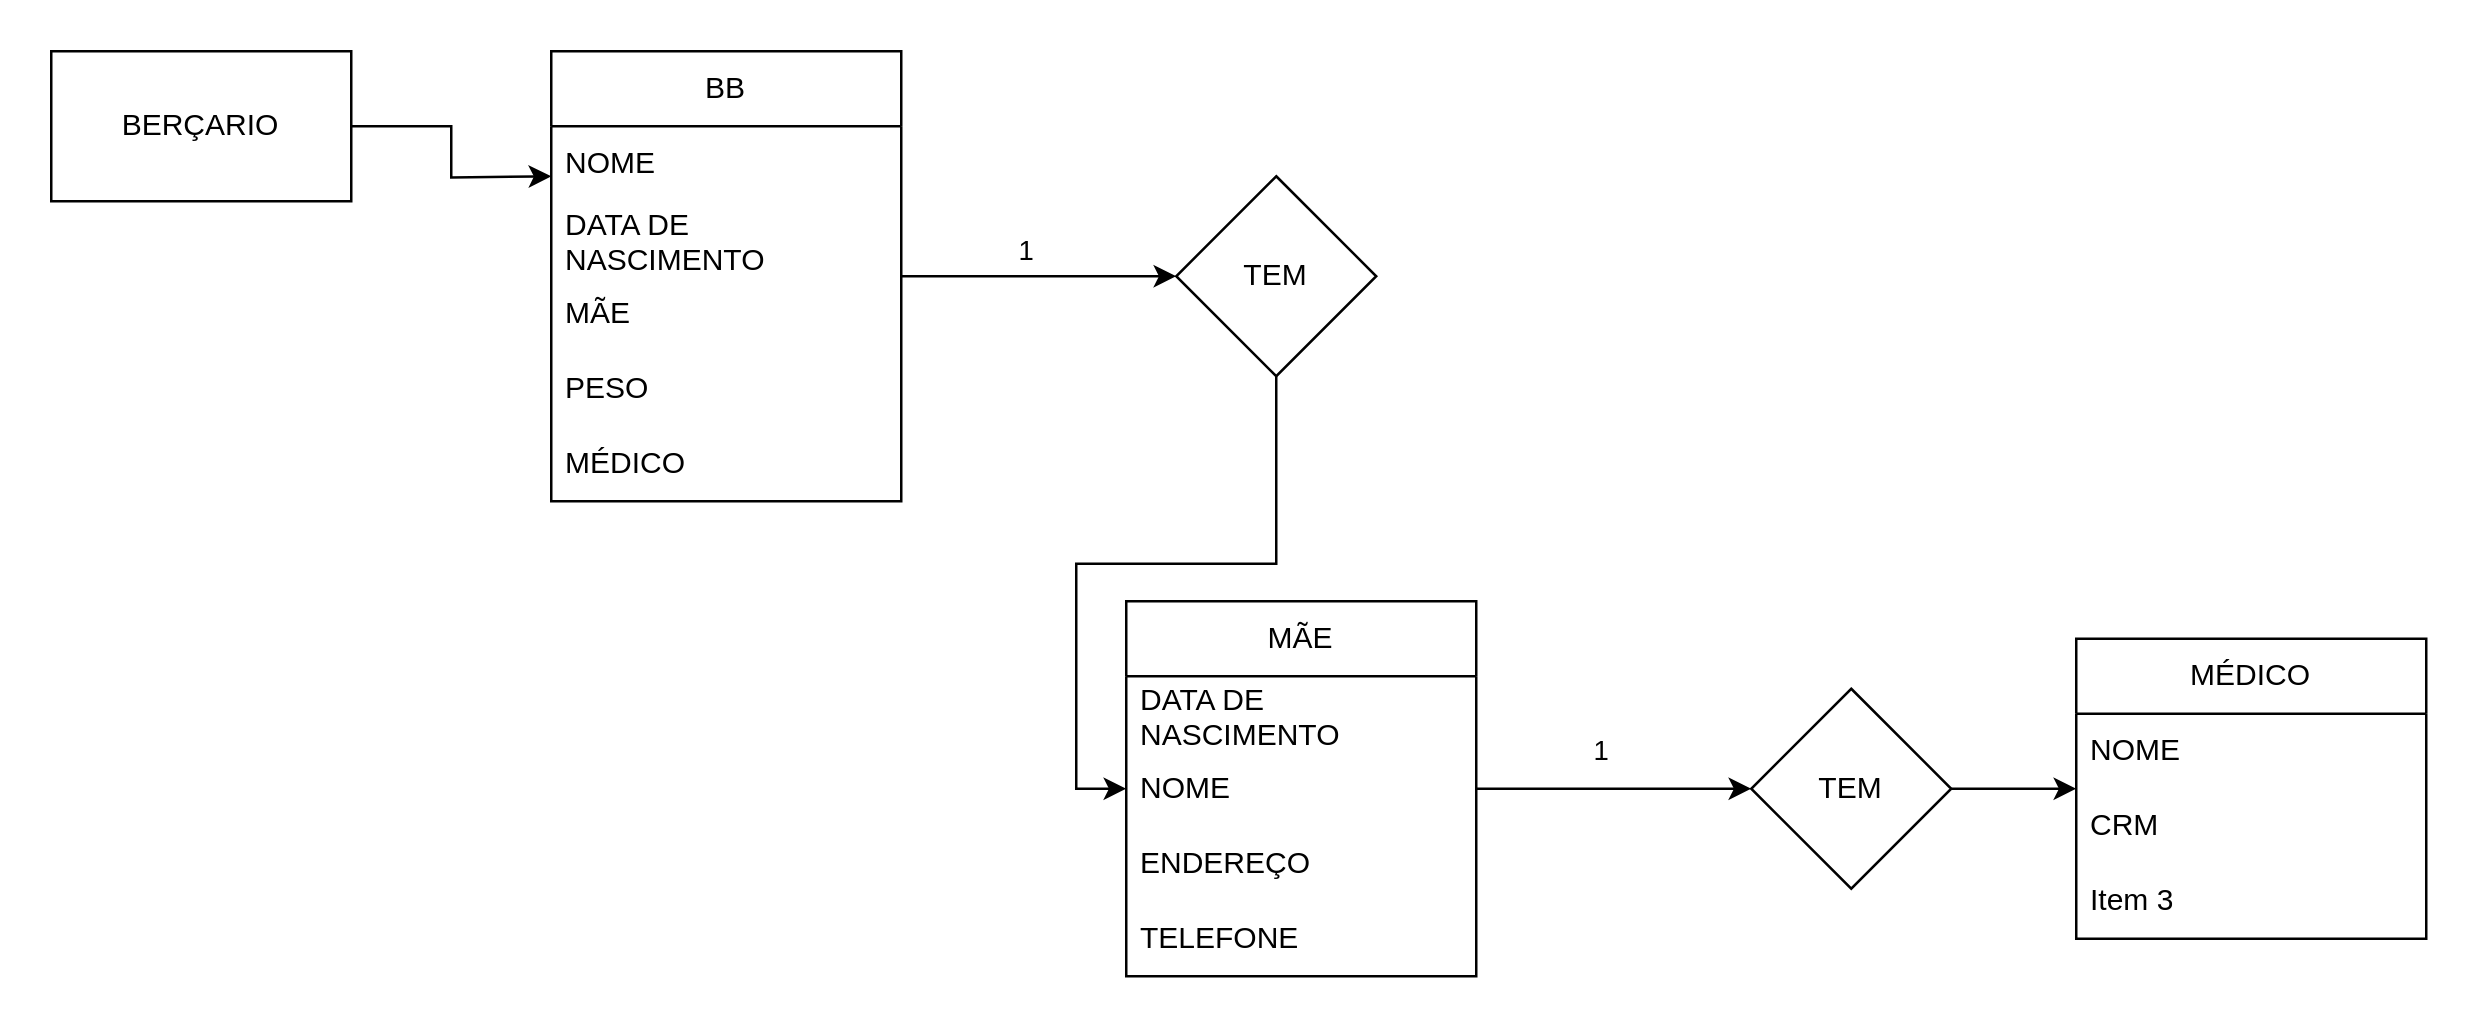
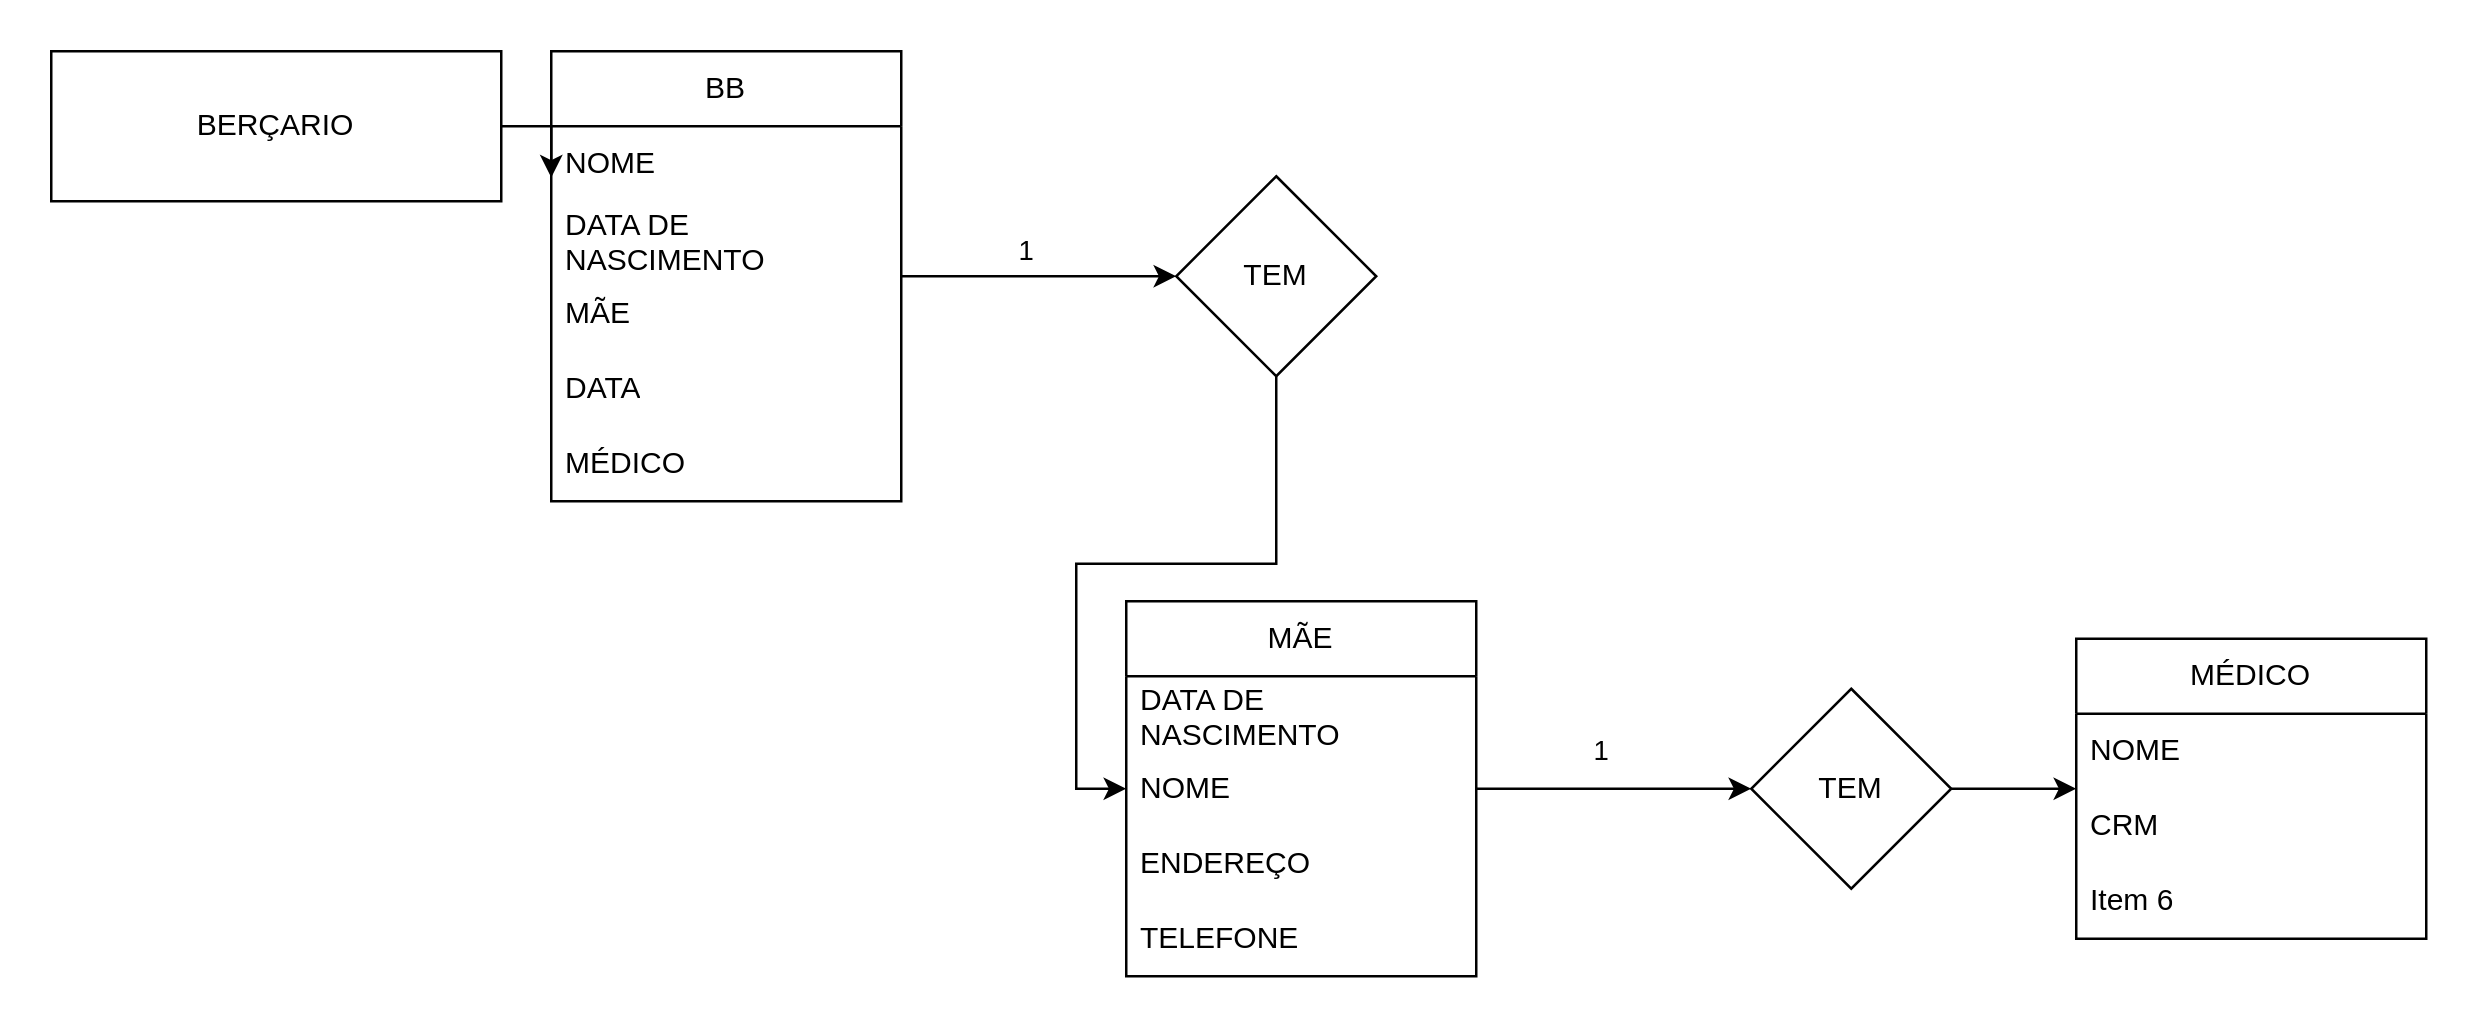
  <mxCell id="0" />
  <mxCell id="1" parent="0" />
  <mxCell id="2" value="" style="edgeStyle=orthogonalEdgeStyle;rounded=0;orthogonalLoop=1;jettySize=auto;html=1;" edge="1" parent="1" source="3"><mxGeometry relative="1" as="geometry"><mxPoint x="220" y="70" as="targetPoint" /></mxGeometry></mxCell>
- <mxCell id="3" value="BERÇARIO" style="rounded=0;whiteSpace=wrap;html=1;" vertex="1" parent="1"><mxGeometry x="20" y="20" width="120" height="60" as="geometry" /></mxCell>
+ <mxCell id="3" value="BERÇARIO" style="rounded=0;whiteSpace=wrap;html=1;" vertex="1" parent="1"><mxGeometry x="20" y="20" width="180" height="60" as="geometry" /></mxCell>
  <mxCell id="4" value="1" style="edgeStyle=orthogonalEdgeStyle;rounded=0;orthogonalLoop=1;jettySize=auto;html=1;" edge="1" parent="1" source="5" target="12"><mxGeometry x="-0.091" y="10" relative="1" as="geometry"><mxPoint as="offset" /></mxGeometry></mxCell>
  <mxCell id="5" value="BB" style="swimlane;fontStyle=0;childLayout=stackLayout;horizontal=1;startSize=30;horizontalStack=0;resizeParent=1;resizeParentMax=0;resizeLast=0;collapsible=1;marginBottom=0;whiteSpace=wrap;html=1;" vertex="1" parent="1"><mxGeometry x="220" y="20" width="140" height="180" as="geometry" /></mxCell>
  <mxCell id="6" value="NOME" style="text;strokeColor=none;fillColor=none;align=left;verticalAlign=middle;spacingLeft=4;spacingRight=4;overflow=hidden;points=[[0,0.5],[1,0.5]];portConstraint=eastwest;rotatable=0;whiteSpace=wrap;html=1;" vertex="1" parent="5"><mxGeometry y="30" width="140" height="30" as="geometry" /></mxCell>
  <mxCell id="7" value="DATA DE NASCIMENTO" style="text;strokeColor=none;fillColor=none;align=left;verticalAlign=middle;spacingLeft=4;spacingRight=4;overflow=hidden;points=[[0,0.5],[1,0.5]];portConstraint=eastwest;rotatable=0;whiteSpace=wrap;html=1;" vertex="1" parent="5"><mxGeometry y="60" width="140" height="30" as="geometry" /></mxCell>
  <mxCell id="8" value="MÃE" style="text;strokeColor=none;fillColor=none;align=left;verticalAlign=middle;spacingLeft=4;spacingRight=4;overflow=hidden;points=[[0,0.5],[1,0.5]];portConstraint=eastwest;rotatable=0;whiteSpace=wrap;html=1;" vertex="1" parent="5"><mxGeometry y="90" width="140" height="30" as="geometry" /></mxCell>
- <mxCell id="9" value="PESO" style="text;strokeColor=none;fillColor=none;align=left;verticalAlign=middle;spacingLeft=4;spacingRight=4;overflow=hidden;points=[[0,0.5],[1,0.5]];portConstraint=eastwest;rotatable=0;whiteSpace=wrap;html=1;" vertex="1" parent="5"><mxGeometry y="120" width="140" height="30" as="geometry" /></mxCell>
+ <mxCell id="9" value="DATA" style="text;strokeColor=none;fillColor=none;align=left;verticalAlign=middle;spacingLeft=4;spacingRight=4;overflow=hidden;points=[[0,0.5],[1,0.5]];portConstraint=eastwest;rotatable=0;whiteSpace=wrap;html=1;" vertex="1" parent="5"><mxGeometry y="120" width="140" height="30" as="geometry" /></mxCell>
  <mxCell id="10" value="MÉDICO" style="text;strokeColor=none;fillColor=none;align=left;verticalAlign=middle;spacingLeft=4;spacingRight=4;overflow=hidden;points=[[0,0.5],[1,0.5]];portConstraint=eastwest;rotatable=0;whiteSpace=wrap;html=1;" vertex="1" parent="5"><mxGeometry y="150" width="140" height="30" as="geometry" /></mxCell>
  <mxCell id="11" value="" style="edgeStyle=orthogonalEdgeStyle;rounded=0;orthogonalLoop=1;jettySize=auto;html=1;" edge="1" parent="1" source="12" target="16"><mxGeometry relative="1" as="geometry" /></mxCell>
  <mxCell id="12" value="TEM" style="rhombus;whiteSpace=wrap;html=1;fontStyle=0;startSize=30;" vertex="1" parent="1"><mxGeometry x="470" y="70" width="80" height="80" as="geometry" /></mxCell>
  <mxCell id="13" value="1" style="edgeStyle=orthogonalEdgeStyle;rounded=0;orthogonalLoop=1;jettySize=auto;html=1;" edge="1" parent="1" source="14" target="20"><mxGeometry x="-0.091" y="15" relative="1" as="geometry"><mxPoint as="offset" /></mxGeometry></mxCell>
  <mxCell id="14" value="MÃE" style="swimlane;fontStyle=0;childLayout=stackLayout;horizontal=1;startSize=30;horizontalStack=0;resizeParent=1;resizeParentMax=0;resizeLast=0;collapsible=1;marginBottom=0;whiteSpace=wrap;html=1;" vertex="1" parent="1"><mxGeometry x="450" y="240" width="140" height="150" as="geometry" /></mxCell>
  <mxCell id="15" value="DATA DE NASCIMENTO" style="text;strokeColor=none;fillColor=none;align=left;verticalAlign=middle;spacingLeft=4;spacingRight=4;overflow=hidden;points=[[0,0.5],[1,0.5]];portConstraint=eastwest;rotatable=0;whiteSpace=wrap;html=1;" vertex="1" parent="14"><mxGeometry y="30" width="140" height="30" as="geometry" /></mxCell>
  <mxCell id="16" value="NOME" style="text;strokeColor=none;fillColor=none;align=left;verticalAlign=middle;spacingLeft=4;spacingRight=4;overflow=hidden;points=[[0,0.5],[1,0.5]];portConstraint=eastwest;rotatable=0;whiteSpace=wrap;html=1;" vertex="1" parent="14"><mxGeometry y="60" width="140" height="30" as="geometry" /></mxCell>
  <mxCell id="17" value="ENDEREÇO" style="text;strokeColor=none;fillColor=none;align=left;verticalAlign=middle;spacingLeft=4;spacingRight=4;overflow=hidden;points=[[0,0.5],[1,0.5]];portConstraint=eastwest;rotatable=0;whiteSpace=wrap;html=1;" vertex="1" parent="14"><mxGeometry y="90" width="140" height="30" as="geometry" /></mxCell>
  <mxCell id="18" value="TELEFONE" style="text;strokeColor=none;fillColor=none;align=left;verticalAlign=middle;spacingLeft=4;spacingRight=4;overflow=hidden;points=[[0,0.5],[1,0.5]];portConstraint=eastwest;rotatable=0;whiteSpace=wrap;html=1;" vertex="1" parent="14"><mxGeometry y="120" width="140" height="30" as="geometry" /></mxCell>
  <mxCell id="19" value="" style="edgeStyle=orthogonalEdgeStyle;rounded=0;orthogonalLoop=1;jettySize=auto;html=1;" edge="1" parent="1" source="20" target="21"><mxGeometry relative="1" as="geometry"><mxPoint x="900" y="315" as="targetPoint" /></mxGeometry></mxCell>
  <mxCell id="20" value="TEM" style="rhombus;whiteSpace=wrap;html=1;fontStyle=0;startSize=30;" vertex="1" parent="1"><mxGeometry x="700" y="275" width="80" height="80" as="geometry" /></mxCell>
  <mxCell id="21" value="MÉDICO" style="swimlane;fontStyle=0;childLayout=stackLayout;horizontal=1;startSize=30;horizontalStack=0;resizeParent=1;resizeParentMax=0;resizeLast=0;collapsible=1;marginBottom=0;whiteSpace=wrap;html=1;" vertex="1" parent="1"><mxGeometry x="830" y="255" width="140" height="120" as="geometry" /></mxCell>
  <mxCell id="22" value="NOME" style="text;strokeColor=none;fillColor=none;align=left;verticalAlign=middle;spacingLeft=4;spacingRight=4;overflow=hidden;points=[[0,0.5],[1,0.5]];portConstraint=eastwest;rotatable=0;whiteSpace=wrap;html=1;" vertex="1" parent="21"><mxGeometry y="30" width="140" height="30" as="geometry" /></mxCell>
  <mxCell id="23" value="CRM" style="text;strokeColor=none;fillColor=none;align=left;verticalAlign=middle;spacingLeft=4;spacingRight=4;overflow=hidden;points=[[0,0.5],[1,0.5]];portConstraint=eastwest;rotatable=0;whiteSpace=wrap;html=1;" vertex="1" parent="21"><mxGeometry y="60" width="140" height="30" as="geometry" /></mxCell>
- <mxCell id="24" value="Item 3" style="text;strokeColor=none;fillColor=none;align=left;verticalAlign=middle;spacingLeft=4;spacingRight=4;overflow=hidden;points=[[0,0.5],[1,0.5]];portConstraint=eastwest;rotatable=0;whiteSpace=wrap;html=1;" vertex="1" parent="21"><mxGeometry y="90" width="140" height="30" as="geometry" /></mxCell>
+ <mxCell id="24" value="Item 6" style="text;strokeColor=none;fillColor=none;align=left;verticalAlign=middle;spacingLeft=4;spacingRight=4;overflow=hidden;points=[[0,0.5],[1,0.5]];portConstraint=eastwest;rotatable=0;whiteSpace=wrap;html=1;" vertex="1" parent="21"><mxGeometry y="90" width="140" height="30" as="geometry" /></mxCell>
